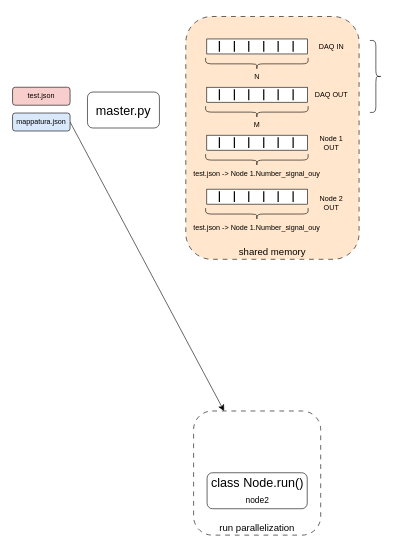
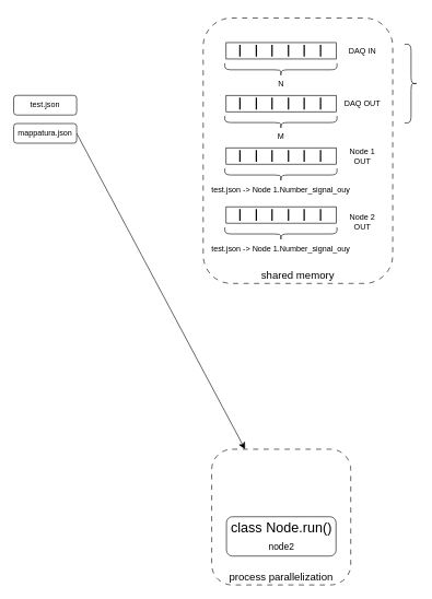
  <mxCell id="0" />
  <mxCell id="1" parent="0" />
- <mxCell id="2" value="test.json" style="rounded=1;whiteSpace=wrap;html=1;fillColor=#f8cecc;" vertex="1" parent="1"><mxGeometry x="20" y="145" width="96" height="30" as="geometry" /></mxCell>
+ <mxCell id="2" value="test.json" style="rounded=1;whiteSpace=wrap;html=1;" vertex="1" parent="1"><mxGeometry x="20" y="145" width="96" height="30" as="geometry" /></mxCell>
  <mxCell id="3" style="edgeStyle=none;curved=1;rounded=0;orthogonalLoop=1;jettySize=auto;html=1;exitX=1;exitY=0.5;exitDx=0;exitDy=0;fontSize=12;startSize=8;endSize=8;" edge="1" parent="1" source="4" target="6"><mxGeometry relative="1" as="geometry" /></mxCell>
- <mxCell id="4" value="mappatura.json" style="rounded=1;whiteSpace=wrap;html=1;fillColor=#dae8fc;" vertex="1" parent="1"><mxGeometry x="20" width="96" height="30" as="geometry" y="188" /></mxCell>
- <mxCell id="5" value="master.py" style="rounded=1;whiteSpace=wrap;html=1;fontSize=21;" vertex="1" parent="1"><mxGeometry x="145" y="153" width="120" height="60" as="geometry" /></mxCell>
- <mxCell id="6" value="run parallelization" style="rounded=1;whiteSpace=wrap;html=1;dashed=1;dashPattern=8 8;fontSize=16;verticalAlign=bottom;" vertex="1" parent="1"><mxGeometry x="322" y="685" width="212" height="207" as="geometry" /></mxCell>
+ <mxCell id="4" value="mappatura.json" style="rounded=1;whiteSpace=wrap;html=1;" vertex="1" parent="1"><mxGeometry x="20" width="96" height="30" as="geometry" y="188" /></mxCell>
+ <mxCell id="6" value="process parallelization" style="rounded=1;whiteSpace=wrap;html=1;dashed=1;dashPattern=8 8;fontSize=16;verticalAlign=bottom;" vertex="1" parent="1"><mxGeometry x="322" y="685" width="212" height="207" as="geometry" /></mxCell>
  <mxCell id="7" value="class Node.run()&lt;br&gt;&lt;font style=&quot;font-size: 14px;&quot;&gt;node2&lt;/font&gt;" style="rounded=1;whiteSpace=wrap;html=1;fontSize=21;" vertex="1" parent="1"><mxGeometry x="344.5" y="788" width="167" height="60" as="geometry" /></mxCell>
- <mxCell id="8" value="shared memory" style="rounded=1;whiteSpace=wrap;html=1;dashed=1;dashPattern=8 8;fontSize=16;verticalAlign=bottom;fillColor=#ffe6cc;" vertex="1" parent="1"><mxGeometry x="309" y="27" width="289" height="405" as="geometry" /></mxCell>
+ <mxCell id="8" value="shared memory" style="rounded=1;whiteSpace=wrap;html=1;dashed=1;dashPattern=8 8;fontSize=16;verticalAlign=bottom;" vertex="1" parent="1"><mxGeometry x="309" y="27" width="289" height="405" as="geometry" /></mxCell>
  <mxCell id="9" value="" style="rounded=0;whiteSpace=wrap;html=1;" vertex="1" parent="1"><mxGeometry x="344" y="64.5" width="168" height="25" as="geometry" /></mxCell>
  <mxCell id="10" value="" style="line;strokeWidth=2;direction=south;html=1;" vertex="1" parent="1"><mxGeometry x="360" y="68" width="10" height="18" as="geometry" /></mxCell>
  <mxCell id="11" value="" style="line;strokeWidth=2;direction=south;html=1;" vertex="1" parent="1"><mxGeometry x="385" y="68" width="10" height="18" as="geometry" /></mxCell>
  <mxCell id="12" value="" style="line;strokeWidth=2;direction=south;html=1;" vertex="1" parent="1"><mxGeometry x="409" y="68" width="10" height="18" as="geometry" /></mxCell>
  <mxCell id="13" value="" style="line;strokeWidth=2;direction=south;html=1;" vertex="1" parent="1"><mxGeometry x="434" y="68" width="10" height="18" as="geometry" /></mxCell>
  <mxCell id="14" value="" style="line;strokeWidth=2;direction=south;html=1;" vertex="1" parent="1"><mxGeometry x="458" y="68" width="10" height="18" as="geometry" /></mxCell>
  <mxCell id="15" value="" style="line;strokeWidth=2;direction=south;html=1;" vertex="1" parent="1"><mxGeometry x="483" y="68" width="10" height="18" as="geometry" /></mxCell>
  <mxCell id="16" value="" style="shape=curlyBracket;whiteSpace=wrap;html=1;rounded=1;flipH=1;labelPosition=right;verticalLabelPosition=middle;align=left;verticalAlign=middle;rotation=90;" vertex="1" parent="1"><mxGeometry x="417.5" y="20.5" width="20" height="171" as="geometry" /></mxCell>
  <mxCell id="17" value="DAQ IN" style="text;html=1;align=center;verticalAlign=middle;whiteSpace=wrap;rounded=0;" vertex="1" parent="1"><mxGeometry x="522" y="62" width="60" height="30" as="geometry" /></mxCell>
  <mxCell id="18" value="N" style="text;html=1;align=center;verticalAlign=middle;whiteSpace=wrap;rounded=0;" vertex="1" parent="1"><mxGeometry x="397.5" y="112" width="60" height="30" as="geometry" /></mxCell>
  <mxCell id="19" value="" style="rounded=0;whiteSpace=wrap;html=1;" vertex="1" parent="1"><mxGeometry x="344" y="145" width="168" height="25" as="geometry" /></mxCell>
  <mxCell id="20" value="" style="line;strokeWidth=2;direction=south;html=1;" vertex="1" parent="1"><mxGeometry x="360" y="148.5" width="10" height="18" as="geometry" /></mxCell>
  <mxCell id="21" value="" style="line;strokeWidth=2;direction=south;html=1;" vertex="1" parent="1"><mxGeometry x="385" y="148.5" width="10" height="18" as="geometry" /></mxCell>
  <mxCell id="22" value="" style="line;strokeWidth=2;direction=south;html=1;" vertex="1" parent="1"><mxGeometry x="409" y="148.5" width="10" height="18" as="geometry" /></mxCell>
  <mxCell id="23" value="" style="line;strokeWidth=2;direction=south;html=1;" vertex="1" parent="1"><mxGeometry x="434" y="148.5" width="10" height="18" as="geometry" /></mxCell>
  <mxCell id="24" value="" style="line;strokeWidth=2;direction=south;html=1;" vertex="1" parent="1"><mxGeometry x="458" y="148.5" width="10" height="18" as="geometry" /></mxCell>
  <mxCell id="25" value="" style="line;strokeWidth=2;direction=south;html=1;" vertex="1" parent="1"><mxGeometry x="483" y="148.5" width="10" height="18" as="geometry" /></mxCell>
  <mxCell id="26" value="" style="shape=curlyBracket;whiteSpace=wrap;html=1;rounded=1;flipH=1;labelPosition=right;verticalLabelPosition=middle;align=left;verticalAlign=middle;rotation=90;" vertex="1" parent="1"><mxGeometry x="417.5" y="101" width="20" height="171" as="geometry" /></mxCell>
  <mxCell id="27" value="DAQ OUT" style="text;html=1;align=center;verticalAlign=middle;whiteSpace=wrap;rounded=0;" vertex="1" parent="1"><mxGeometry x="522" y="142.5" width="60" height="30" as="geometry" /></mxCell>
  <mxCell id="28" value="M" style="text;html=1;align=center;verticalAlign=middle;whiteSpace=wrap;rounded=0;" vertex="1" parent="1"><mxGeometry x="397.5" y="192.5" width="60" height="30" as="geometry" /></mxCell>
  <mxCell id="29" value="" style="rounded=0;whiteSpace=wrap;html=1;" vertex="1" parent="1"><mxGeometry x="344" y="225" width="168" height="25" as="geometry" /></mxCell>
  <mxCell id="30" value="" style="line;strokeWidth=2;direction=south;html=1;" vertex="1" parent="1"><mxGeometry x="360" y="228.5" width="10" height="18" as="geometry" /></mxCell>
  <mxCell id="31" value="" style="line;strokeWidth=2;direction=south;html=1;" vertex="1" parent="1"><mxGeometry x="385" y="228.5" width="10" height="18" as="geometry" /></mxCell>
  <mxCell id="32" value="" style="line;strokeWidth=2;direction=south;html=1;" vertex="1" parent="1"><mxGeometry x="409" y="228.5" width="10" height="18" as="geometry" /></mxCell>
  <mxCell id="33" value="" style="line;strokeWidth=2;direction=south;html=1;" vertex="1" parent="1"><mxGeometry x="434" y="228.5" width="10" height="18" as="geometry" /></mxCell>
  <mxCell id="34" value="" style="line;strokeWidth=2;direction=south;html=1;" vertex="1" parent="1"><mxGeometry x="458" y="228.5" width="10" height="18" as="geometry" /></mxCell>
  <mxCell id="35" value="" style="line;strokeWidth=2;direction=south;html=1;" vertex="1" parent="1"><mxGeometry x="483" y="228.5" width="10" height="18" as="geometry" /></mxCell>
  <mxCell id="36" value="" style="shape=curlyBracket;whiteSpace=wrap;html=1;rounded=1;flipH=1;labelPosition=right;verticalLabelPosition=middle;align=left;verticalAlign=middle;rotation=90;" vertex="1" parent="1"><mxGeometry x="417.5" y="181" width="20" height="171" as="geometry" /></mxCell>
  <mxCell id="37" value="Node 1 OUT" style="text;html=1;align=center;verticalAlign=middle;whiteSpace=wrap;rounded=0;" vertex="1" parent="1"><mxGeometry x="522" y="222.5" width="60" height="30" as="geometry" /></mxCell>
  <mxCell id="38" value="test.json -&amp;gt; Node 1.Number_signal_ouy" style="text;html=1;align=center;verticalAlign=middle;whiteSpace=wrap;rounded=0;" vertex="1" parent="1"><mxGeometry x="312.25" y="275" width="230.5" height="30" as="geometry" /></mxCell>
  <mxCell id="39" value="" style="rounded=0;whiteSpace=wrap;html=1;" vertex="1" parent="1"><mxGeometry x="344" y="315" width="168" height="25" as="geometry" /></mxCell>
  <mxCell id="40" value="" style="line;strokeWidth=2;direction=south;html=1;" vertex="1" parent="1"><mxGeometry x="360" y="318.5" width="10" height="18" as="geometry" /></mxCell>
  <mxCell id="41" value="" style="line;strokeWidth=2;direction=south;html=1;" vertex="1" parent="1"><mxGeometry x="385" y="318.5" width="10" height="18" as="geometry" /></mxCell>
  <mxCell id="42" value="" style="line;strokeWidth=2;direction=south;html=1;" vertex="1" parent="1"><mxGeometry x="409" y="318.5" width="10" height="18" as="geometry" /></mxCell>
  <mxCell id="43" value="" style="line;strokeWidth=2;direction=south;html=1;" vertex="1" parent="1"><mxGeometry x="434" y="318.5" width="10" height="18" as="geometry" /></mxCell>
  <mxCell id="44" value="" style="line;strokeWidth=2;direction=south;html=1;" vertex="1" parent="1"><mxGeometry x="458" y="318.5" width="10" height="18" as="geometry" /></mxCell>
  <mxCell id="45" value="" style="line;strokeWidth=2;direction=south;html=1;" vertex="1" parent="1"><mxGeometry x="483" y="318.5" width="10" height="18" as="geometry" /></mxCell>
  <mxCell id="46" value="" style="shape=curlyBracket;whiteSpace=wrap;html=1;rounded=1;flipH=1;labelPosition=right;verticalLabelPosition=middle;align=left;verticalAlign=middle;rotation=90;" vertex="1" parent="1"><mxGeometry x="417.5" y="271" width="20" height="171" as="geometry" /></mxCell>
  <mxCell id="47" value="Node 2 OUT" style="text;html=1;align=center;verticalAlign=middle;whiteSpace=wrap;rounded=0;" vertex="1" parent="1"><mxGeometry x="522" y="322.5" width="60" height="30" as="geometry" /></mxCell>
  <mxCell id="48" value="test.json -&amp;gt; Node 1.Number_signal_ouy" style="text;html=1;align=center;verticalAlign=middle;whiteSpace=wrap;rounded=0;" vertex="1" parent="1"><mxGeometry x="312.25" y="365" width="230.5" height="30" as="geometry" /></mxCell>
  <mxCell id="49" value="" style="shape=curlyBracket;whiteSpace=wrap;html=1;rounded=1;flipH=1;labelPosition=right;verticalLabelPosition=middle;align=left;verticalAlign=middle;fontColor=#FF3333;labelBorderColor=#FF3333;" vertex="1" parent="1"><mxGeometry x="616" y="67" width="20" height="120" as="geometry" /></mxCell>
